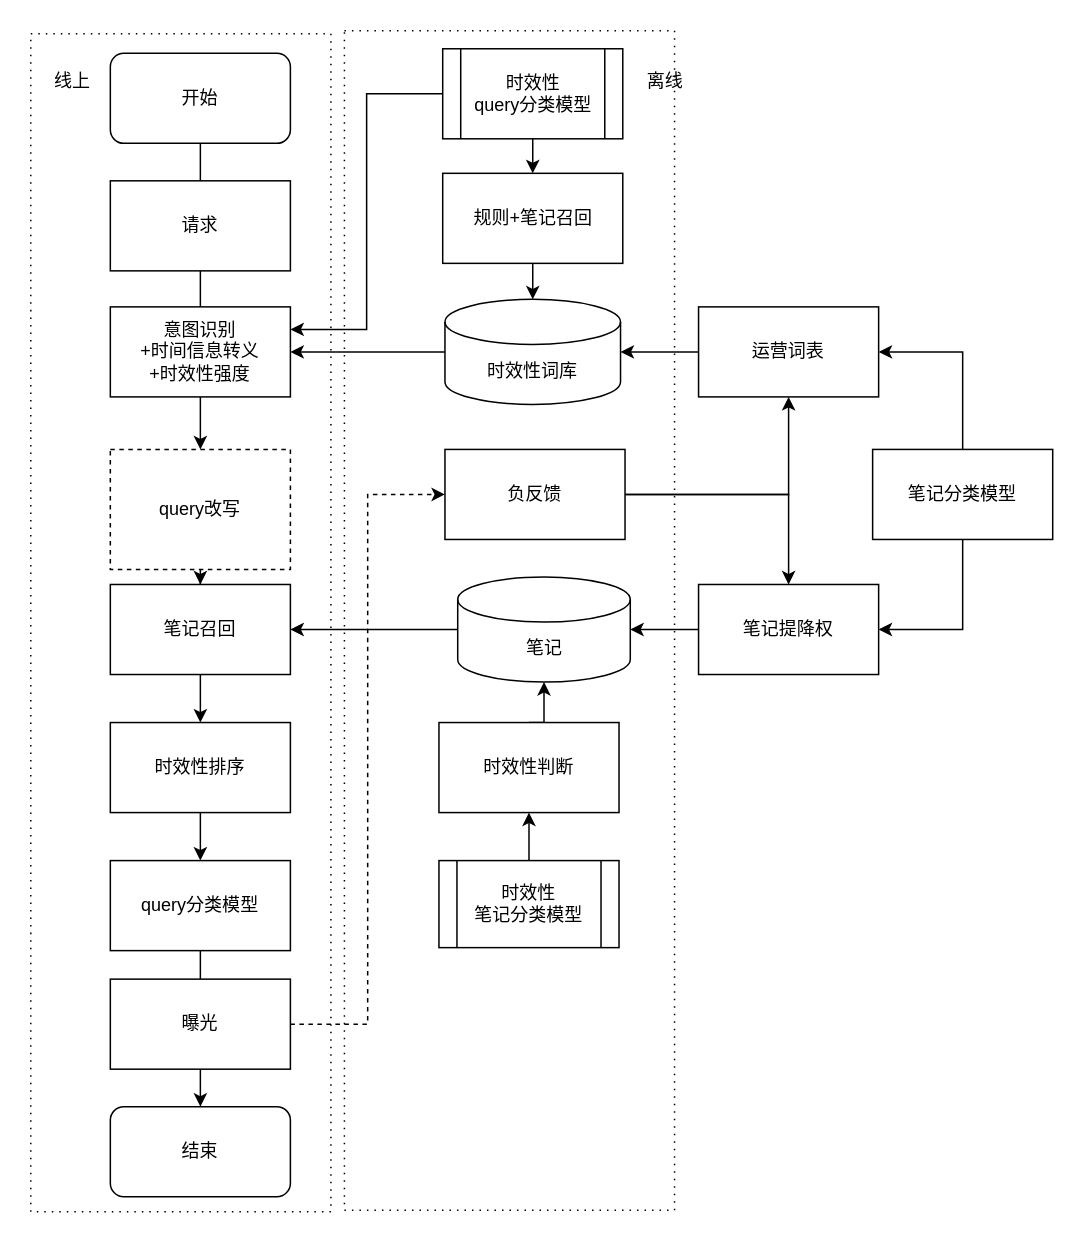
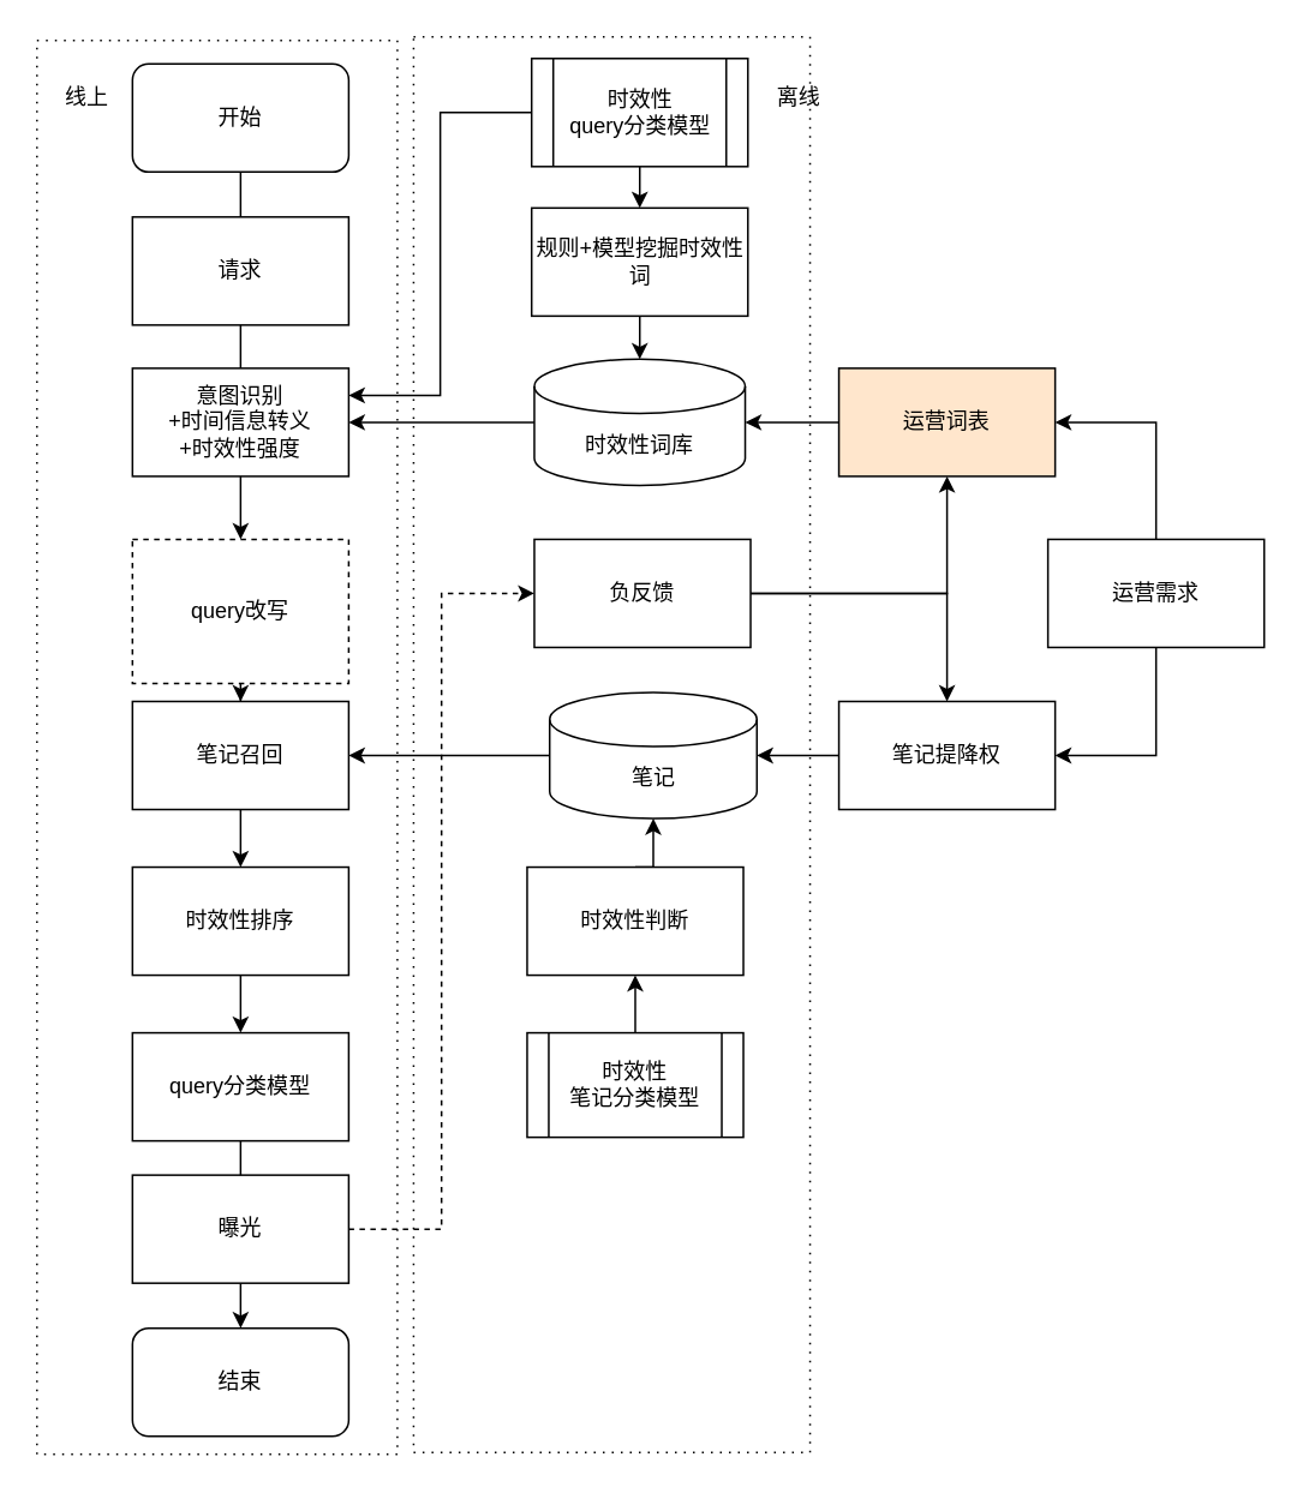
  <mxCell id="0" />
  <mxCell id="1" parent="0" />
  <mxCell id="2" value="" style="rounded=0;whiteSpace=wrap;html=1;dashed=1;dashPattern=1 4;" parent="1" vertex="1"><mxGeometry x="20" y="22" width="200" height="785" as="geometry" /></mxCell>
  <mxCell id="3" value="" style="rounded=0;whiteSpace=wrap;html=1;dashed=1;dashPattern=1 4;" parent="1" vertex="1"><mxGeometry x="229" y="20" width="220" height="786" as="geometry" /></mxCell>
  <mxCell id="4" style="edgeStyle=orthogonalEdgeStyle;rounded=0;orthogonalLoop=1;jettySize=auto;html=1;exitX=0.5;exitY=1;exitDx=0;exitDy=0;startArrow=none;entryX=0.5;entryY=0;entryDx=0;entryDy=0;" parent="1" source="19" target="11" edge="1"><mxGeometry relative="1" as="geometry"><mxPoint x="-91" y="333" as="targetPoint" /></mxGeometry></mxCell>
  <mxCell id="5" value="开始" style="rounded=1;whiteSpace=wrap;html=1;" parent="1" vertex="1"><mxGeometry x="73" y="35" width="120" height="60" as="geometry" /></mxCell>
  <mxCell id="6" style="edgeStyle=orthogonalEdgeStyle;rounded=0;orthogonalLoop=1;jettySize=auto;html=1;exitX=0.5;exitY=1;exitDx=0;exitDy=0;entryX=0.5;entryY=0;entryDx=0;entryDy=0;entryPerimeter=0;" parent="1" source="7" target="9" edge="1"><mxGeometry relative="1" as="geometry" /></mxCell>
- <mxCell id="7" value="规则+笔记召回" style="rounded=0;whiteSpace=wrap;html=1;" parent="1" vertex="1"><mxGeometry x="294.5" y="115" width="120" height="60" as="geometry" /></mxCell>
+ <mxCell id="7" value="规则+模型挖掘时效性词" style="rounded=0;whiteSpace=wrap;html=1;" parent="1" vertex="1"><mxGeometry x="294.5" y="115" width="120" height="60" as="geometry" /></mxCell>
  <mxCell id="8" style="edgeStyle=orthogonalEdgeStyle;rounded=0;orthogonalLoop=1;jettySize=auto;html=1;entryX=1;entryY=0.5;entryDx=0;entryDy=0;" parent="1" source="9" target="19" edge="1"><mxGeometry relative="1" as="geometry" /></mxCell>
  <mxCell id="9" value="时效性词库" style="shape=cylinder3;whiteSpace=wrap;html=1;boundedLbl=1;backgroundOutline=1;size=15;" parent="1" vertex="1"><mxGeometry x="296" y="199" width="117" height="70" as="geometry" /></mxCell>
  <mxCell id="10" style="edgeStyle=orthogonalEdgeStyle;rounded=0;orthogonalLoop=1;jettySize=auto;html=1;entryX=0.5;entryY=0;entryDx=0;entryDy=0;" parent="1" source="11" target="13" edge="1"><mxGeometry relative="1" as="geometry" /></mxCell>
  <mxCell id="11" value="query改写" style="rounded=0;whiteSpace=wrap;html=1;dashed=1" parent="1" vertex="1"><mxGeometry x="73" y="299" width="120" height="80" as="geometry" /></mxCell>
  <mxCell id="12" style="edgeStyle=orthogonalEdgeStyle;rounded=0;orthogonalLoop=1;jettySize=auto;html=1;exitX=0.5;exitY=1;exitDx=0;exitDy=0;entryX=0.5;entryY=0;entryDx=0;entryDy=0;startArrow=none;" parent="1" source="28" target="15" edge="1"><mxGeometry relative="1" as="geometry" /></mxCell>
  <mxCell id="13" value="&lt;span&gt;笔记召回&lt;/span&gt;" style="rounded=0;whiteSpace=wrap;html=1;" parent="1" vertex="1"><mxGeometry x="73" y="389" width="120" height="60" as="geometry" /></mxCell>
  <mxCell id="14" style="edgeStyle=orthogonalEdgeStyle;rounded=0;orthogonalLoop=1;jettySize=auto;html=1;exitX=0.5;exitY=1;exitDx=0;exitDy=0;entryX=0.5;entryY=0;entryDx=0;entryDy=0;startArrow=none;" parent="1" source="38" target="16" edge="1"><mxGeometry relative="1" as="geometry" /></mxCell>
  <mxCell id="15" value="query分类模型" style="rounded=0;whiteSpace=wrap;html=1;" parent="1" vertex="1"><mxGeometry x="73" y="573" width="120" height="60" as="geometry" /></mxCell>
  <mxCell id="16" value="结束" style="rounded=1;whiteSpace=wrap;html=1;" parent="1" vertex="1"><mxGeometry x="73" y="737" width="120" height="60" as="geometry" /></mxCell>
  <mxCell id="17" style="edgeStyle=orthogonalEdgeStyle;rounded=0;orthogonalLoop=1;jettySize=auto;html=1;entryX=1;entryY=0.5;entryDx=0;entryDy=0;entryPerimeter=0;" parent="1" source="18" target="9" edge="1"><mxGeometry relative="1" as="geometry" /></mxCell>
- <mxCell id="18" value="运营词表" style="rounded=0;whiteSpace=wrap;html=1;" parent="1" vertex="1"><mxGeometry x="465" y="204" width="120" height="60" as="geometry" /></mxCell>
+ <mxCell id="18" value="运营词表" style="rounded=0;whiteSpace=wrap;html=1;fillColor=#ffe6cc;" parent="1" vertex="1"><mxGeometry x="465" y="204" width="120" height="60" as="geometry" /></mxCell>
  <mxCell id="19" value="意图识别&lt;br&gt;+时间信息转义&lt;br&gt;+时效性强度" style="rounded=0;whiteSpace=wrap;html=1;" parent="1" vertex="1"><mxGeometry x="73" y="204" width="120" height="60" as="geometry" /></mxCell>
  <mxCell id="20" value="" style="edgeStyle=orthogonalEdgeStyle;rounded=0;orthogonalLoop=1;jettySize=auto;html=1;exitX=0.5;exitY=1;exitDx=0;exitDy=0;entryX=0.5;entryY=0;entryDx=0;entryDy=0;endArrow=none;startArrow=none;" parent="1" source="40" target="19" edge="1"><mxGeometry relative="1" as="geometry"><mxPoint x="133" y="178" as="sourcePoint" /><mxPoint x="133" y="273" as="targetPoint" /></mxGeometry></mxCell>
  <mxCell id="21" style="edgeStyle=orthogonalEdgeStyle;rounded=0;orthogonalLoop=1;jettySize=auto;html=1;exitX=0;exitY=0.5;exitDx=0;exitDy=0;exitPerimeter=0;" parent="1" source="22" target="13" edge="1"><mxGeometry relative="1" as="geometry" /></mxCell>
  <mxCell id="22" value="笔记" style="shape=cylinder3;whiteSpace=wrap;html=1;boundedLbl=1;backgroundOutline=1;size=15;" parent="1" vertex="1"><mxGeometry x="304.5" y="384" width="115" height="70" as="geometry" /></mxCell>
  <mxCell id="23" style="edgeStyle=orthogonalEdgeStyle;rounded=0;orthogonalLoop=1;jettySize=auto;html=1;exitX=0.5;exitY=0;exitDx=0;exitDy=0;entryX=0.5;entryY=1;entryDx=0;entryDy=0;entryPerimeter=0;" parent="1" source="24" target="22" edge="1"><mxGeometry relative="1" as="geometry" /></mxCell>
  <mxCell id="24" value="时效性判断" style="rounded=0;whiteSpace=wrap;html=1;" parent="1" vertex="1"><mxGeometry x="292" y="481" width="120" height="60" as="geometry" /></mxCell>
  <mxCell id="25" style="edgeStyle=orthogonalEdgeStyle;rounded=0;orthogonalLoop=1;jettySize=auto;html=1;entryX=0.5;entryY=0;entryDx=0;entryDy=0;" parent="1" source="27" target="7" edge="1"><mxGeometry relative="1" as="geometry" /></mxCell>
  <mxCell id="26" style="edgeStyle=orthogonalEdgeStyle;rounded=0;orthogonalLoop=1;jettySize=auto;html=1;entryX=1;entryY=0.25;entryDx=0;entryDy=0;" parent="1" source="27" target="19" edge="1"><mxGeometry relative="1" as="geometry" /></mxCell>
  <mxCell id="27" value="时效性&lt;br&gt;query分类模型" style="shape=process;whiteSpace=wrap;html=1;backgroundOutline=1;" parent="1" vertex="1"><mxGeometry x="294.5" y="32" width="120" height="60" as="geometry" /></mxCell>
  <mxCell id="28" value="时效性排序" style="rounded=0;whiteSpace=wrap;html=1;" parent="1" vertex="1"><mxGeometry x="73" y="481" width="120" height="60" as="geometry" /></mxCell>
  <mxCell id="29" value="" style="edgeStyle=orthogonalEdgeStyle;rounded=0;orthogonalLoop=1;jettySize=auto;html=1;exitX=0.5;exitY=1;exitDx=0;exitDy=0;entryX=0.5;entryY=0;entryDx=0;entryDy=0;endArrow=classic;" parent="1" source="13" target="28" edge="1"><mxGeometry relative="1" as="geometry"><mxPoint x="133" y="449" as="sourcePoint" /><mxPoint x="133" y="573" as="targetPoint" /></mxGeometry></mxCell>
  <mxCell id="30" style="edgeStyle=orthogonalEdgeStyle;rounded=0;orthogonalLoop=1;jettySize=auto;html=1;exitX=0.5;exitY=0;exitDx=0;exitDy=0;entryX=0.5;entryY=1;entryDx=0;entryDy=0;" parent="1" source="31" target="24" edge="1"><mxGeometry relative="1" as="geometry" /></mxCell>
  <mxCell id="31" value="时效性&lt;br&gt;笔记分类模型" style="shape=process;whiteSpace=wrap;html=1;backgroundOutline=1;" parent="1" vertex="1"><mxGeometry x="292" y="573" width="120" height="58" as="geometry" /></mxCell>
  <mxCell id="32" style="edgeStyle=orthogonalEdgeStyle;rounded=0;orthogonalLoop=1;jettySize=auto;html=1;entryX=1;entryY=0.5;entryDx=0;entryDy=0;entryPerimeter=0;" parent="1" source="33" target="22" edge="1"><mxGeometry relative="1" as="geometry" /></mxCell>
  <mxCell id="33" value="笔记提降权" style="rounded=0;whiteSpace=wrap;html=1;" parent="1" vertex="1"><mxGeometry x="465" y="389" width="120" height="60" as="geometry" /></mxCell>
  <mxCell id="34" style="edgeStyle=orthogonalEdgeStyle;rounded=0;orthogonalLoop=1;jettySize=auto;html=1;exitX=1;exitY=0.5;exitDx=0;exitDy=0;entryX=0.5;entryY=1;entryDx=0;entryDy=0;" parent="1" source="36" target="18" edge="1"><mxGeometry relative="1" as="geometry" /></mxCell>
  <mxCell id="35" style="edgeStyle=orthogonalEdgeStyle;rounded=0;orthogonalLoop=1;jettySize=auto;html=1;entryX=0.5;entryY=0;entryDx=0;entryDy=0;" parent="1" source="36" target="33" edge="1"><mxGeometry relative="1" as="geometry" /></mxCell>
  <mxCell id="36" value="负反馈" style="rounded=0;whiteSpace=wrap;html=1;" parent="1" vertex="1"><mxGeometry x="296" y="299" width="120" height="60" as="geometry" /></mxCell>
  <mxCell id="37" style="edgeStyle=orthogonalEdgeStyle;rounded=0;orthogonalLoop=1;jettySize=auto;html=1;entryX=0;entryY=0.5;entryDx=0;entryDy=0;dashed=1" parent="1" source="38" target="36" edge="1"><mxGeometry relative="1" as="geometry" /></mxCell>
  <mxCell id="38" value="曝光" style="rounded=0;whiteSpace=wrap;html=1;" parent="1" vertex="1"><mxGeometry x="73" y="652" width="120" height="60" as="geometry" /></mxCell>
  <mxCell id="39" value="" style="edgeStyle=orthogonalEdgeStyle;rounded=0;orthogonalLoop=1;jettySize=auto;html=1;exitX=0.5;exitY=1;exitDx=0;exitDy=0;entryX=0.5;entryY=0;entryDx=0;entryDy=0;endArrow=none;" parent="1" source="15" target="38" edge="1"><mxGeometry relative="1" as="geometry"><mxPoint x="133" y="633" as="sourcePoint" /><mxPoint x="133" y="737" as="targetPoint" /></mxGeometry></mxCell>
  <mxCell id="40" value="请求" style="rounded=0;whiteSpace=wrap;html=1;" parent="1" vertex="1"><mxGeometry x="73" y="120" width="120" height="60" as="geometry" /></mxCell>
  <mxCell id="41" value="" style="edgeStyle=orthogonalEdgeStyle;rounded=0;orthogonalLoop=1;jettySize=auto;html=1;exitX=0.5;exitY=1;exitDx=0;exitDy=0;entryX=0.5;entryY=0;entryDx=0;entryDy=0;endArrow=none;" parent="1" source="5" target="40" edge="1"><mxGeometry relative="1" as="geometry"><mxPoint x="133" y="95" as="sourcePoint" /><mxPoint x="133" y="204" as="targetPoint" /></mxGeometry></mxCell>
  <mxCell id="42" value="线上" style="text;html=1;strokeColor=none;fillColor=none;align=center;verticalAlign=middle;whiteSpace=wrap;rounded=0;" parent="1" vertex="1"><mxGeometry x="28" y="44" width="40" height="20" as="geometry" /></mxCell>
  <mxCell id="43" value="离线" style="text;html=1;strokeColor=none;fillColor=none;align=center;verticalAlign=middle;whiteSpace=wrap;rounded=0;" parent="1" vertex="1"><mxGeometry x="423" y="44" width="40" height="20" as="geometry" /></mxCell>
  <mxCell id="44" style="edgeStyle=orthogonalEdgeStyle;rounded=0;orthogonalLoop=1;jettySize=auto;html=1;exitX=0.5;exitY=0;exitDx=0;exitDy=0;entryX=1;entryY=0.5;entryDx=0;entryDy=0;" parent="1" source="46" target="18" edge="1"><mxGeometry relative="1" as="geometry" /></mxCell>
  <mxCell id="45" style="edgeStyle=orthogonalEdgeStyle;rounded=0;orthogonalLoop=1;jettySize=auto;html=1;exitX=0.5;exitY=1;exitDx=0;exitDy=0;entryX=1;entryY=0.5;entryDx=0;entryDy=0;" parent="1" source="46" target="33" edge="1"><mxGeometry relative="1" as="geometry" /></mxCell>
- <mxCell id="46" value="笔记分类模型" style="rounded=0;whiteSpace=wrap;html=1;" parent="1" vertex="1"><mxGeometry x="581" y="299" width="120" height="60" as="geometry" /></mxCell>
+ <mxCell id="46" value="运营需求" style="rounded=0;whiteSpace=wrap;html=1;" parent="1" vertex="1"><mxGeometry x="581" y="299" width="120" height="60" as="geometry" /></mxCell>
